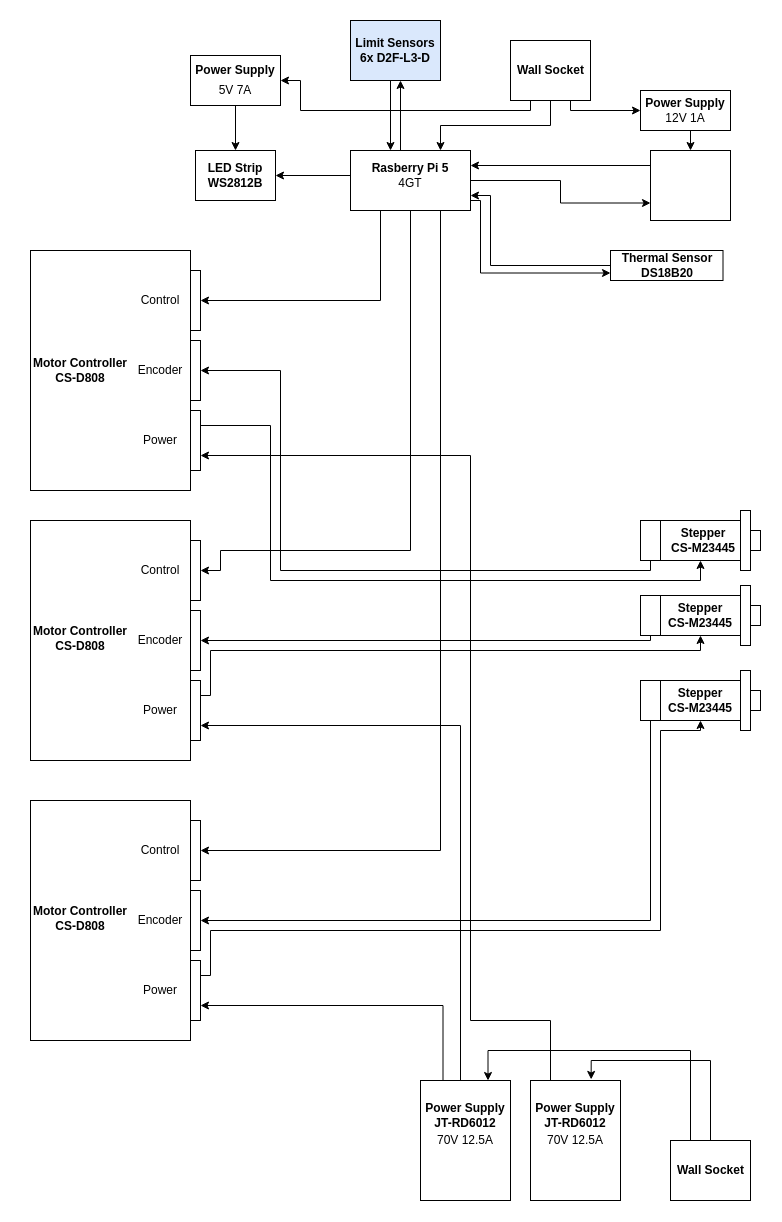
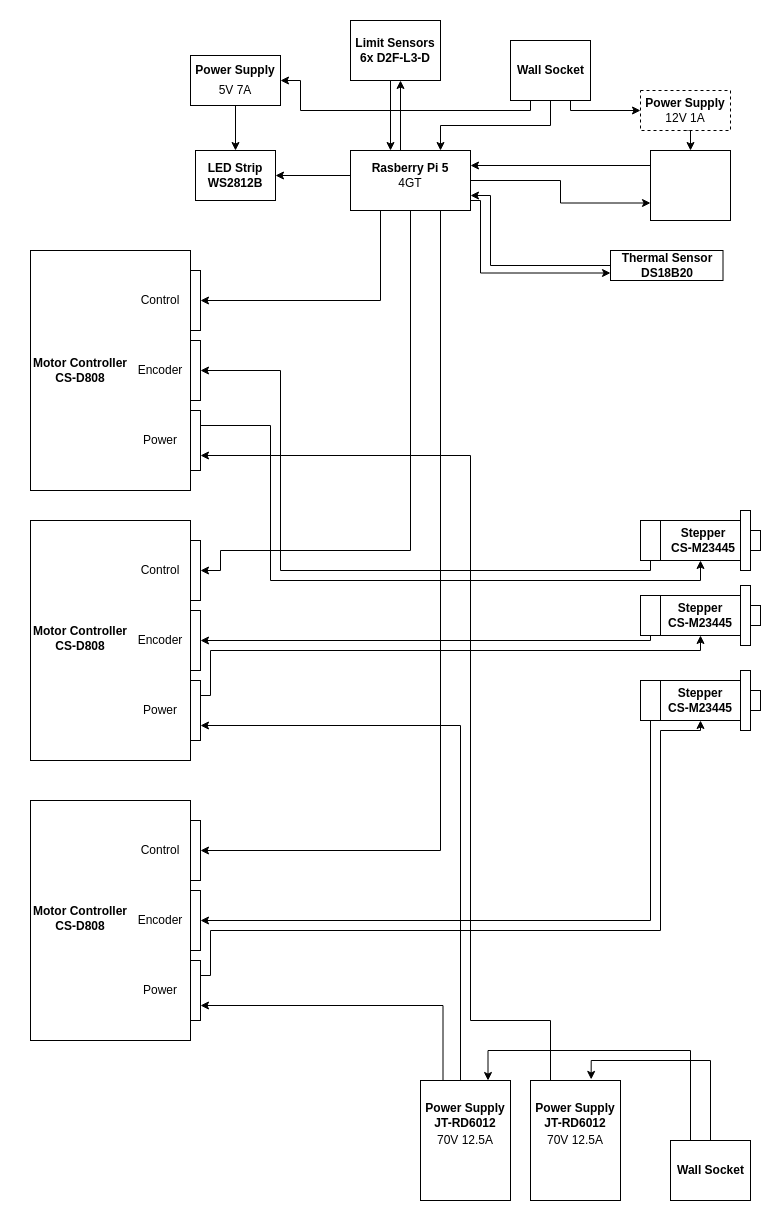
  <mxCell id="0" />
  <mxCell id="1" parent="0" />
  <mxCell id="2" style="edgeStyle=orthogonalEdgeStyle;rounded=0;orthogonalLoop=1;jettySize=auto;html=1;exitX=0;exitY=0.5;exitDx=0;exitDy=0;entryX=1;entryY=0.75;entryDx=0;entryDy=0;" edge="1" parent="1" source="83" target="62"><mxGeometry relative="1" as="geometry"><Array as="points"><mxPoint x="490" y="265" /><mxPoint x="490" y="195" /></Array></mxGeometry></mxCell>
  <mxCell id="3" value="" style="rounded=0;whiteSpace=wrap;html=1;" vertex="1" parent="1"><mxGeometry x="30" y="250" width="160" height="240" as="geometry" /></mxCell>
  <mxCell id="4" style="edgeStyle=orthogonalEdgeStyle;rounded=0;orthogonalLoop=1;jettySize=auto;html=1;exitX=1;exitY=0.25;exitDx=0;exitDy=0;entryX=0.5;entryY=1;entryDx=0;entryDy=0;" edge="1" parent="1" source="5" target="13"><mxGeometry relative="1" as="geometry"><Array as="points"><mxPoint x="270" y="425" /><mxPoint x="270" y="580" /><mxPoint x="700" y="580" /></Array></mxGeometry></mxCell>
  <mxCell id="5" value="" style="rounded=0;whiteSpace=wrap;html=1;" vertex="1" parent="1"><mxGeometry x="190" y="410" width="10" height="60" as="geometry" /></mxCell>
  <mxCell id="6" value="" style="rounded=0;whiteSpace=wrap;html=1;" vertex="1" parent="1"><mxGeometry x="190" y="340" width="10" height="60" as="geometry" /></mxCell>
  <mxCell id="7" value="" style="rounded=0;whiteSpace=wrap;html=1;" vertex="1" parent="1"><mxGeometry x="190" y="270" width="10" height="60" as="geometry" /></mxCell>
  <mxCell id="8" value="Power" style="text;html=1;align=center;verticalAlign=middle;whiteSpace=wrap;rounded=0;" vertex="1" parent="1"><mxGeometry x="130" y="425" width="60" height="30" as="geometry" /></mxCell>
  <mxCell id="9" value="Encoder" style="text;html=1;align=center;verticalAlign=middle;whiteSpace=wrap;rounded=0;" vertex="1" parent="1"><mxGeometry x="130" y="355" width="60" height="30" as="geometry" /></mxCell>
  <mxCell id="10" value="Control" style="text;html=1;align=center;verticalAlign=middle;whiteSpace=wrap;rounded=0;" vertex="1" parent="1"><mxGeometry x="130" y="285" width="60" height="30" as="geometry" /></mxCell>
  <mxCell id="11" style="edgeStyle=orthogonalEdgeStyle;rounded=0;orthogonalLoop=1;jettySize=auto;html=1;exitX=0.5;exitY=1;exitDx=0;exitDy=0;entryX=1;entryY=0.5;entryDx=0;entryDy=0;" edge="1" parent="1" source="12" target="6"><mxGeometry relative="1" as="geometry"><Array as="points"><mxPoint x="650" y="570" /><mxPoint x="280" y="570" /><mxPoint x="280" y="370" /></Array></mxGeometry></mxCell>
  <mxCell id="12" value="" style="rounded=0;whiteSpace=wrap;html=1;" vertex="1" parent="1"><mxGeometry x="640" y="520" width="20" height="40" as="geometry" /></mxCell>
  <mxCell id="13" value="" style="rounded=0;whiteSpace=wrap;html=1;" vertex="1" parent="1"><mxGeometry x="660" y="520" width="80" height="40" as="geometry" /></mxCell>
  <mxCell id="14" value="" style="rounded=0;whiteSpace=wrap;html=1;" vertex="1" parent="1"><mxGeometry x="740" y="510" width="10" height="60" as="geometry" /></mxCell>
  <mxCell id="15" value="" style="rounded=0;whiteSpace=wrap;html=1;" vertex="1" parent="1"><mxGeometry x="750" y="530" width="10" height="20" as="geometry" /></mxCell>
  <mxCell id="16" value="" style="rounded=0;whiteSpace=wrap;html=1;" vertex="1" parent="1"><mxGeometry x="30" y="520" width="160" height="240" as="geometry" /></mxCell>
  <mxCell id="17" style="edgeStyle=orthogonalEdgeStyle;rounded=0;orthogonalLoop=1;jettySize=auto;html=1;exitX=1;exitY=0.25;exitDx=0;exitDy=0;entryX=0.5;entryY=1;entryDx=0;entryDy=0;" edge="1" parent="1" source="18" target="26"><mxGeometry relative="1" as="geometry"><Array as="points"><mxPoint x="210" y="695" /><mxPoint x="210" y="650" /><mxPoint x="700" y="650" /></Array></mxGeometry></mxCell>
  <mxCell id="18" value="" style="rounded=0;whiteSpace=wrap;html=1;" vertex="1" parent="1"><mxGeometry x="190" y="680" width="10" height="60" as="geometry" /></mxCell>
  <mxCell id="19" value="" style="rounded=0;whiteSpace=wrap;html=1;" vertex="1" parent="1"><mxGeometry x="190" y="610" width="10" height="60" as="geometry" /></mxCell>
  <mxCell id="20" value="" style="rounded=0;whiteSpace=wrap;html=1;" vertex="1" parent="1"><mxGeometry x="190" y="540" width="10" height="60" as="geometry" /></mxCell>
  <mxCell id="21" value="Power" style="text;html=1;align=center;verticalAlign=middle;whiteSpace=wrap;rounded=0;" vertex="1" parent="1"><mxGeometry x="130" y="695" width="60" height="30" as="geometry" /></mxCell>
  <mxCell id="22" value="Encoder" style="text;html=1;align=center;verticalAlign=middle;whiteSpace=wrap;rounded=0;" vertex="1" parent="1"><mxGeometry x="130" y="625" width="60" height="30" as="geometry" /></mxCell>
  <mxCell id="23" value="Control" style="text;html=1;align=center;verticalAlign=middle;whiteSpace=wrap;rounded=0;" vertex="1" parent="1"><mxGeometry x="130" y="555" width="60" height="30" as="geometry" /></mxCell>
  <mxCell id="24" style="edgeStyle=orthogonalEdgeStyle;rounded=0;orthogonalLoop=1;jettySize=auto;html=1;exitX=0.5;exitY=1;exitDx=0;exitDy=0;entryX=1;entryY=0.5;entryDx=0;entryDy=0;" edge="1" parent="1" source="25" target="19"><mxGeometry relative="1" as="geometry"><Array as="points"><mxPoint x="650" y="640" /></Array></mxGeometry></mxCell>
  <mxCell id="25" value="" style="rounded=0;whiteSpace=wrap;html=1;" vertex="1" parent="1"><mxGeometry x="640" y="595" width="20" height="40" as="geometry" /></mxCell>
  <mxCell id="26" value="" style="rounded=0;whiteSpace=wrap;html=1;" vertex="1" parent="1"><mxGeometry x="660" y="595" width="80" height="40" as="geometry" /></mxCell>
  <mxCell id="27" value="" style="rounded=0;whiteSpace=wrap;html=1;" vertex="1" parent="1"><mxGeometry x="740" y="585" width="10" height="60" as="geometry" /></mxCell>
  <mxCell id="28" value="" style="rounded=0;whiteSpace=wrap;html=1;" vertex="1" parent="1"><mxGeometry x="750" y="605" width="10" height="20" as="geometry" /></mxCell>
  <mxCell id="29" value="Stepper&lt;div&gt;CS-M23445&lt;/div&gt;" style="text;html=1;align=center;verticalAlign=middle;whiteSpace=wrap;rounded=0;fontStyle=1" vertex="1" parent="1"><mxGeometry x="660" y="600" width="80" height="30" as="geometry" /></mxCell>
  <mxCell id="30" value="" style="rounded=0;whiteSpace=wrap;html=1;" vertex="1" parent="1"><mxGeometry x="30" y="800" width="160" height="240" as="geometry" /></mxCell>
  <mxCell id="31" style="edgeStyle=orthogonalEdgeStyle;rounded=0;orthogonalLoop=1;jettySize=auto;html=1;exitX=1;exitY=0.25;exitDx=0;exitDy=0;entryX=0.5;entryY=1;entryDx=0;entryDy=0;" edge="1" parent="1" source="32" target="41"><mxGeometry relative="1" as="geometry"><Array as="points"><mxPoint x="210" y="975" /><mxPoint x="210" y="930" /><mxPoint x="660" y="930" /><mxPoint x="660" y="730" /><mxPoint x="700" y="730" /></Array></mxGeometry></mxCell>
  <mxCell id="32" value="" style="rounded=0;whiteSpace=wrap;html=1;" vertex="1" parent="1"><mxGeometry x="190" y="960" width="10" height="60" as="geometry" /></mxCell>
  <mxCell id="33" value="" style="rounded=0;whiteSpace=wrap;html=1;" vertex="1" parent="1"><mxGeometry x="190" y="890" width="10" height="60" as="geometry" /></mxCell>
  <mxCell id="34" value="" style="rounded=0;whiteSpace=wrap;html=1;" vertex="1" parent="1"><mxGeometry x="190" y="820" width="10" height="60" as="geometry" /></mxCell>
  <mxCell id="35" value="Power" style="text;html=1;align=center;verticalAlign=middle;whiteSpace=wrap;rounded=0;" vertex="1" parent="1"><mxGeometry x="130" y="975" width="60" height="30" as="geometry" /></mxCell>
  <mxCell id="36" value="Encoder" style="text;html=1;align=center;verticalAlign=middle;whiteSpace=wrap;rounded=0;" vertex="1" parent="1"><mxGeometry x="130" y="905" width="60" height="30" as="geometry" /></mxCell>
  <mxCell id="37" value="Control" style="text;html=1;align=center;verticalAlign=middle;whiteSpace=wrap;rounded=0;" vertex="1" parent="1"><mxGeometry x="130" y="835" width="60" height="30" as="geometry" /></mxCell>
  <mxCell id="38" value="&lt;b&gt;Motor Controller&lt;/b&gt;&lt;div&gt;&lt;b&gt;CS-D808&lt;/b&gt;&lt;/div&gt;" style="text;html=1;align=center;verticalAlign=middle;whiteSpace=wrap;rounded=0;rotation=0;" vertex="1" parent="1"><mxGeometry x="20" y="890" width="120" height="55" as="geometry" /></mxCell>
  <mxCell id="39" style="edgeStyle=orthogonalEdgeStyle;rounded=0;orthogonalLoop=1;jettySize=auto;html=1;exitX=0.5;exitY=1;exitDx=0;exitDy=0;entryX=1;entryY=0.5;entryDx=0;entryDy=0;" edge="1" parent="1" source="40" target="33"><mxGeometry relative="1" as="geometry"><Array as="points"><mxPoint x="650" y="920" /></Array></mxGeometry></mxCell>
  <mxCell id="40" value="" style="rounded=0;whiteSpace=wrap;html=1;" vertex="1" parent="1"><mxGeometry x="640" y="680" width="20" height="40" as="geometry" /></mxCell>
  <mxCell id="41" value="" style="rounded=0;whiteSpace=wrap;html=1;" vertex="1" parent="1"><mxGeometry x="660" y="680" width="80" height="40" as="geometry" /></mxCell>
  <mxCell id="42" value="" style="rounded=0;whiteSpace=wrap;html=1;" vertex="1" parent="1"><mxGeometry x="740" y="670" width="10" height="60" as="geometry" /></mxCell>
  <mxCell id="43" value="" style="rounded=0;whiteSpace=wrap;html=1;" vertex="1" parent="1"><mxGeometry x="750" y="690" width="10" height="20" as="geometry" /></mxCell>
  <mxCell id="44" style="edgeStyle=orthogonalEdgeStyle;rounded=0;orthogonalLoop=1;jettySize=auto;html=1;exitX=0.25;exitY=0;exitDx=0;exitDy=0;entryX=1;entryY=0.75;entryDx=0;entryDy=0;" edge="1" parent="1" source="46" target="32"><mxGeometry relative="1" as="geometry" /></mxCell>
  <mxCell id="45" style="edgeStyle=orthogonalEdgeStyle;rounded=0;orthogonalLoop=1;jettySize=auto;html=1;exitX=0.25;exitY=0;exitDx=0;exitDy=0;entryX=1;entryY=0.75;entryDx=0;entryDy=0;" edge="1" parent="1" source="46" target="18"><mxGeometry relative="1" as="geometry"><Array as="points"><mxPoint x="460" y="1080" /><mxPoint x="460" y="725" /></Array></mxGeometry></mxCell>
  <mxCell id="46" value="" style="rounded=0;whiteSpace=wrap;html=1;" vertex="1" parent="1"><mxGeometry x="420" y="1080" width="90" height="120" as="geometry" /></mxCell>
  <mxCell id="47" style="edgeStyle=orthogonalEdgeStyle;rounded=0;orthogonalLoop=1;jettySize=auto;html=1;exitX=0.25;exitY=0;exitDx=0;exitDy=0;entryX=1;entryY=0.75;entryDx=0;entryDy=0;" edge="1" parent="1" source="48" target="5"><mxGeometry relative="1" as="geometry"><Array as="points"><mxPoint x="550" y="1020" /><mxPoint x="470" y="1020" /><mxPoint x="470" y="455" /></Array></mxGeometry></mxCell>
  <mxCell id="48" value="" style="rounded=0;whiteSpace=wrap;html=1;" vertex="1" parent="1"><mxGeometry x="530" y="1080" width="90" height="120" as="geometry" /></mxCell>
  <mxCell id="49" value="Power Supply&lt;div&gt;JT-RD6012&lt;/div&gt;" style="text;html=1;align=center;verticalAlign=middle;whiteSpace=wrap;rounded=0;fontStyle=1" vertex="1" parent="1"><mxGeometry x="415" y="1100" width="100" height="30" as="geometry" /></mxCell>
  <mxCell id="50" value="70V 12.5A" style="text;html=1;align=center;verticalAlign=middle;whiteSpace=wrap;rounded=0;" vertex="1" parent="1"><mxGeometry x="435" y="1125" width="60" height="30" as="geometry" /></mxCell>
  <mxCell id="51" value="70V 12.5A" style="text;html=1;align=center;verticalAlign=middle;whiteSpace=wrap;rounded=0;" vertex="1" parent="1"><mxGeometry x="545" y="1125" width="60" height="30" as="geometry" /></mxCell>
  <mxCell id="52" style="edgeStyle=orthogonalEdgeStyle;rounded=0;orthogonalLoop=1;jettySize=auto;html=1;exitX=0.25;exitY=0;exitDx=0;exitDy=0;entryX=0.75;entryY=0;entryDx=0;entryDy=0;" edge="1" parent="1" source="54" target="46"><mxGeometry relative="1" as="geometry"><Array as="points"><mxPoint x="690" y="1050" /><mxPoint x="488" y="1050" /></Array></mxGeometry></mxCell>
  <mxCell id="53" style="edgeStyle=orthogonalEdgeStyle;rounded=0;orthogonalLoop=1;jettySize=auto;html=1;exitX=0.75;exitY=0;exitDx=0;exitDy=0;entryX=0.674;entryY=-0.009;entryDx=0;entryDy=0;entryPerimeter=0;" edge="1" parent="1" source="54" target="48"><mxGeometry relative="1" as="geometry"><Array as="points"><mxPoint x="710" y="1140" /><mxPoint x="710" y="1060" /><mxPoint x="591" y="1060" /></Array></mxGeometry></mxCell>
  <mxCell id="54" value="" style="rounded=0;whiteSpace=wrap;html=1;" vertex="1" parent="1"><mxGeometry x="670" y="1140" width="80" height="60" as="geometry" /></mxCell>
  <mxCell id="55" value="Wall Socket" style="text;html=1;align=center;verticalAlign=middle;whiteSpace=wrap;rounded=0;fontStyle=1" vertex="1" parent="1"><mxGeometry x="672.5" y="1155" width="75" height="30" as="geometry" /></mxCell>
  <mxCell id="56" style="edgeStyle=orthogonalEdgeStyle;rounded=0;orthogonalLoop=1;jettySize=auto;html=1;exitX=0.25;exitY=1;exitDx=0;exitDy=0;entryX=1;entryY=0.5;entryDx=0;entryDy=0;" edge="1" parent="1" source="62" target="7"><mxGeometry relative="1" as="geometry" /></mxCell>
  <mxCell id="57" style="edgeStyle=orthogonalEdgeStyle;rounded=0;orthogonalLoop=1;jettySize=auto;html=1;exitX=0.5;exitY=1;exitDx=0;exitDy=0;entryX=1;entryY=0.5;entryDx=0;entryDy=0;" edge="1" parent="1" source="62" target="20"><mxGeometry relative="1" as="geometry"><Array as="points"><mxPoint x="410" y="550" /><mxPoint x="220" y="550" /><mxPoint x="220" y="570" /></Array></mxGeometry></mxCell>
  <mxCell id="58" style="edgeStyle=orthogonalEdgeStyle;rounded=0;orthogonalLoop=1;jettySize=auto;html=1;exitX=0.75;exitY=1;exitDx=0;exitDy=0;entryX=1;entryY=0.5;entryDx=0;entryDy=0;" edge="1" parent="1" source="62" target="34"><mxGeometry relative="1" as="geometry" /></mxCell>
  <mxCell id="59" style="edgeStyle=orthogonalEdgeStyle;rounded=0;orthogonalLoop=1;jettySize=auto;html=1;exitX=1;exitY=0.75;exitDx=0;exitDy=0;entryX=0;entryY=0.75;entryDx=0;entryDy=0;" edge="1" parent="1" source="62" target="83"><mxGeometry relative="1" as="geometry"><Array as="points"><mxPoint x="470" y="200" /><mxPoint x="480" y="200" /><mxPoint x="480" y="273" /></Array></mxGeometry></mxCell>
  <mxCell id="60" style="edgeStyle=orthogonalEdgeStyle;rounded=0;orthogonalLoop=1;jettySize=auto;html=1;exitX=0;exitY=0.5;exitDx=0;exitDy=0;entryX=1;entryY=0.5;entryDx=0;entryDy=0;" edge="1" parent="1" source="62" target="76"><mxGeometry relative="1" as="geometry"><Array as="points"><mxPoint x="350" y="175" /></Array></mxGeometry></mxCell>
  <mxCell id="61" style="edgeStyle=orthogonalEdgeStyle;rounded=0;orthogonalLoop=1;jettySize=auto;html=1;exitX=1;exitY=0.5;exitDx=0;exitDy=0;entryX=0;entryY=0.75;entryDx=0;entryDy=0;" edge="1" parent="1" source="62" target="86"><mxGeometry relative="1" as="geometry" /></mxCell>
  <mxCell id="62" value="" style="rounded=0;whiteSpace=wrap;html=1;" vertex="1" parent="1"><mxGeometry x="350" y="150" width="120" height="60" as="geometry" /></mxCell>
  <mxCell id="63" value="&lt;b&gt;Rasberry Pi 5&lt;/b&gt;&lt;div&gt;4GT&lt;/div&gt;" style="text;html=1;align=center;verticalAlign=middle;whiteSpace=wrap;rounded=0;" vertex="1" parent="1"><mxGeometry x="365" y="160" width="90" height="30" as="geometry" /></mxCell>
  <mxCell id="64" style="edgeStyle=orthogonalEdgeStyle;rounded=0;orthogonalLoop=1;jettySize=auto;html=1;exitX=0.5;exitY=1;exitDx=0;exitDy=0;entryX=0.75;entryY=0;entryDx=0;entryDy=0;" edge="1" parent="1" source="67" target="62"><mxGeometry relative="1" as="geometry" /></mxCell>
  <mxCell id="65" style="edgeStyle=orthogonalEdgeStyle;rounded=0;orthogonalLoop=1;jettySize=auto;html=1;exitX=0.25;exitY=1;exitDx=0;exitDy=0;entryX=1;entryY=0.5;entryDx=0;entryDy=0;" edge="1" parent="1" source="67" target="73"><mxGeometry relative="1" as="geometry"><Array as="points"><mxPoint x="530" y="110" /><mxPoint x="300" y="110" /><mxPoint x="300" y="80" /></Array></mxGeometry></mxCell>
  <mxCell id="66" style="edgeStyle=orthogonalEdgeStyle;rounded=0;orthogonalLoop=1;jettySize=auto;html=1;exitX=0.75;exitY=1;exitDx=0;exitDy=0;entryX=0;entryY=0.5;entryDx=0;entryDy=0;" edge="1" parent="1" source="67" target="89"><mxGeometry relative="1" as="geometry"><Array as="points"><mxPoint x="570" y="110" /></Array></mxGeometry></mxCell>
  <mxCell id="67" value="" style="rounded=0;whiteSpace=wrap;html=1;" vertex="1" parent="1"><mxGeometry x="510" width="80" height="60" as="geometry" y="40" /></mxCell>
  <mxCell id="68" value="Wall Socket" style="text;html=1;align=center;verticalAlign=middle;whiteSpace=wrap;rounded=0;fontStyle=1" vertex="1" parent="1"><mxGeometry x="512.5" y="55" width="75" height="30" as="geometry" /></mxCell>
  <mxCell id="69" style="edgeStyle=orthogonalEdgeStyle;rounded=0;orthogonalLoop=1;jettySize=auto;html=1;" edge="1" parent="1" source="70"><mxGeometry relative="1" as="geometry"><mxPoint x="390" y="150" as="targetPoint" /><Array as="points"><mxPoint x="390" y="150" /></Array></mxGeometry></mxCell>
- <mxCell id="70" value="&lt;div&gt;Limit Sensors&lt;/div&gt;6x D2F-L3-D" style="rounded=0;whiteSpace=wrap;html=1;fontStyle=1;fillColor=#dae8fc;" vertex="1" parent="1"><mxGeometry x="350" y="20" width="90" height="60" as="geometry" /></mxCell>
+ <mxCell id="70" value="&lt;div&gt;Limit Sensors&lt;/div&gt;6x D2F-L3-D" style="rounded=0;whiteSpace=wrap;html=1;fontStyle=1" vertex="1" parent="1"><mxGeometry x="350" y="20" width="90" height="60" as="geometry" /></mxCell>
  <mxCell id="71" style="edgeStyle=orthogonalEdgeStyle;rounded=0;orthogonalLoop=1;jettySize=auto;html=1;exitX=0.5;exitY=0;exitDx=0;exitDy=0;" edge="1" parent="1" source="62"><mxGeometry relative="1" as="geometry"><mxPoint x="400" y="80" as="targetPoint" /><Array as="points"><mxPoint x="400" y="150" /></Array></mxGeometry></mxCell>
  <mxCell id="72" style="edgeStyle=orthogonalEdgeStyle;rounded=0;orthogonalLoop=1;jettySize=auto;html=1;entryX=0.5;entryY=0;entryDx=0;entryDy=0;" edge="1" parent="1" source="73" target="76"><mxGeometry relative="1" as="geometry" /></mxCell>
  <mxCell id="73" value="" style="rounded=0;whiteSpace=wrap;html=1;" vertex="1" parent="1"><mxGeometry x="190" y="55" width="90" height="50" as="geometry" /></mxCell>
  <mxCell id="74" value="Power Supply" style="text;html=1;align=center;verticalAlign=middle;whiteSpace=wrap;rounded=0;fontStyle=1" vertex="1" parent="1"><mxGeometry x="190" y="55" width="90" height="30" as="geometry" /></mxCell>
  <mxCell id="75" value="5V 7A" style="text;html=1;align=center;verticalAlign=middle;whiteSpace=wrap;rounded=0;" vertex="1" parent="1"><mxGeometry x="205" y="75" width="60" height="30" as="geometry" /></mxCell>
  <mxCell id="76" value="&lt;div&gt;&lt;b&gt;LED Strip&lt;/b&gt;&lt;/div&gt;&lt;b&gt;WS2812B&lt;/b&gt;" style="rounded=0;whiteSpace=wrap;html=1;" vertex="1" parent="1"><mxGeometry x="195" y="150" width="80" height="50" as="geometry" /></mxCell>
  <mxCell id="77" value="&lt;b&gt;Motor Controller&lt;/b&gt;&lt;div&gt;&lt;b&gt;CS-D808&lt;/b&gt;&lt;/div&gt;" style="text;html=1;align=center;verticalAlign=middle;whiteSpace=wrap;rounded=0;rotation=0;" vertex="1" parent="1"><mxGeometry x="20" y="610" width="120" height="55" as="geometry" /></mxCell>
  <mxCell id="78" value="&lt;b&gt;Motor Controller&lt;/b&gt;&lt;div&gt;&lt;b&gt;CS-D808&lt;/b&gt;&lt;/div&gt;" style="text;html=1;align=center;verticalAlign=middle;whiteSpace=wrap;rounded=0;rotation=0;" vertex="1" parent="1"><mxGeometry x="20" y="342.5" width="120" height="55" as="geometry" /></mxCell>
  <mxCell id="79" value="Stepper&lt;div&gt;CS-M23445&lt;/div&gt;" style="text;html=1;align=center;verticalAlign=middle;whiteSpace=wrap;rounded=0;fontStyle=1" vertex="1" parent="1"><mxGeometry x="660" y="685" width="80" height="30" as="geometry" /></mxCell>
  <mxCell id="80" value="Stepper&lt;div&gt;CS-M23445&lt;/div&gt;" style="text;html=1;align=center;verticalAlign=middle;whiteSpace=wrap;rounded=0;fontStyle=1" vertex="1" parent="1"><mxGeometry x="662.5" y="525" width="80" height="30" as="geometry" /></mxCell>
  <mxCell id="81" value="Power Supply&lt;div&gt;JT-RD6012&lt;/div&gt;" style="text;html=1;align=center;verticalAlign=middle;whiteSpace=wrap;rounded=0;fontStyle=1" vertex="1" parent="1"><mxGeometry x="525" y="1100" width="100" height="30" as="geometry" /></mxCell>
  <mxCell id="82" value="" style="group" vertex="1" connectable="0" parent="1"><mxGeometry x="610" y="250" width="112.5" height="30" as="geometry" /></mxCell>
  <mxCell id="83" value="" style="rounded=0;whiteSpace=wrap;html=1;" vertex="1" parent="82"><mxGeometry width="112.5" height="30" as="geometry" /></mxCell>
  <mxCell id="84" value="Thermal Sensor&lt;div&gt;DS18B20&lt;/div&gt;" style="text;html=1;align=center;verticalAlign=middle;whiteSpace=wrap;rounded=0;fontStyle=1" vertex="1" parent="82"><mxGeometry x="7.5" width="97.5" height="30" as="geometry" /></mxCell>
  <mxCell id="85" value="" style="group" vertex="1" connectable="0" parent="1"><mxGeometry x="650" y="150" width="80" height="70" as="geometry" /></mxCell>
  <mxCell id="86" value="" style="rounded=0;whiteSpace=wrap;html=1;" vertex="1" parent="85"><mxGeometry width="80" height="70" as="geometry" /></mxCell>
  <mxCell id="87" style="edgeStyle=orthogonalEdgeStyle;rounded=0;orthogonalLoop=1;jettySize=auto;html=1;exitX=0;exitY=0.25;exitDx=0;exitDy=0;entryX=1;entryY=0.25;entryDx=0;entryDy=0;" edge="1" parent="1" source="86" target="62"><mxGeometry relative="1" as="geometry"><Array as="points"><mxPoint x="650" y="165" /></Array></mxGeometry></mxCell>
  <mxCell id="88" style="edgeStyle=orthogonalEdgeStyle;rounded=0;orthogonalLoop=1;jettySize=auto;html=1;exitX=0.5;exitY=1;exitDx=0;exitDy=0;entryX=0.5;entryY=0;entryDx=0;entryDy=0;" edge="1" parent="1" source="89" target="86"><mxGeometry relative="1" as="geometry" /></mxCell>
- <mxCell id="89" value="&lt;b&gt;Power Supply&lt;/b&gt;&lt;div&gt;12V 1A&lt;/div&gt;" style="rounded=0;whiteSpace=wrap;html=1;" vertex="1" parent="1"><mxGeometry x="640" y="90" width="90" height="40" as="geometry" /></mxCell>
+ <mxCell id="89" value="&lt;b&gt;Power Supply&lt;/b&gt;&lt;div&gt;12V 1A&lt;/div&gt;" style="rounded=0;whiteSpace=wrap;html=1;dashed=1;" vertex="1" parent="1"><mxGeometry x="640" y="90" width="90" height="40" as="geometry" /></mxCell>
